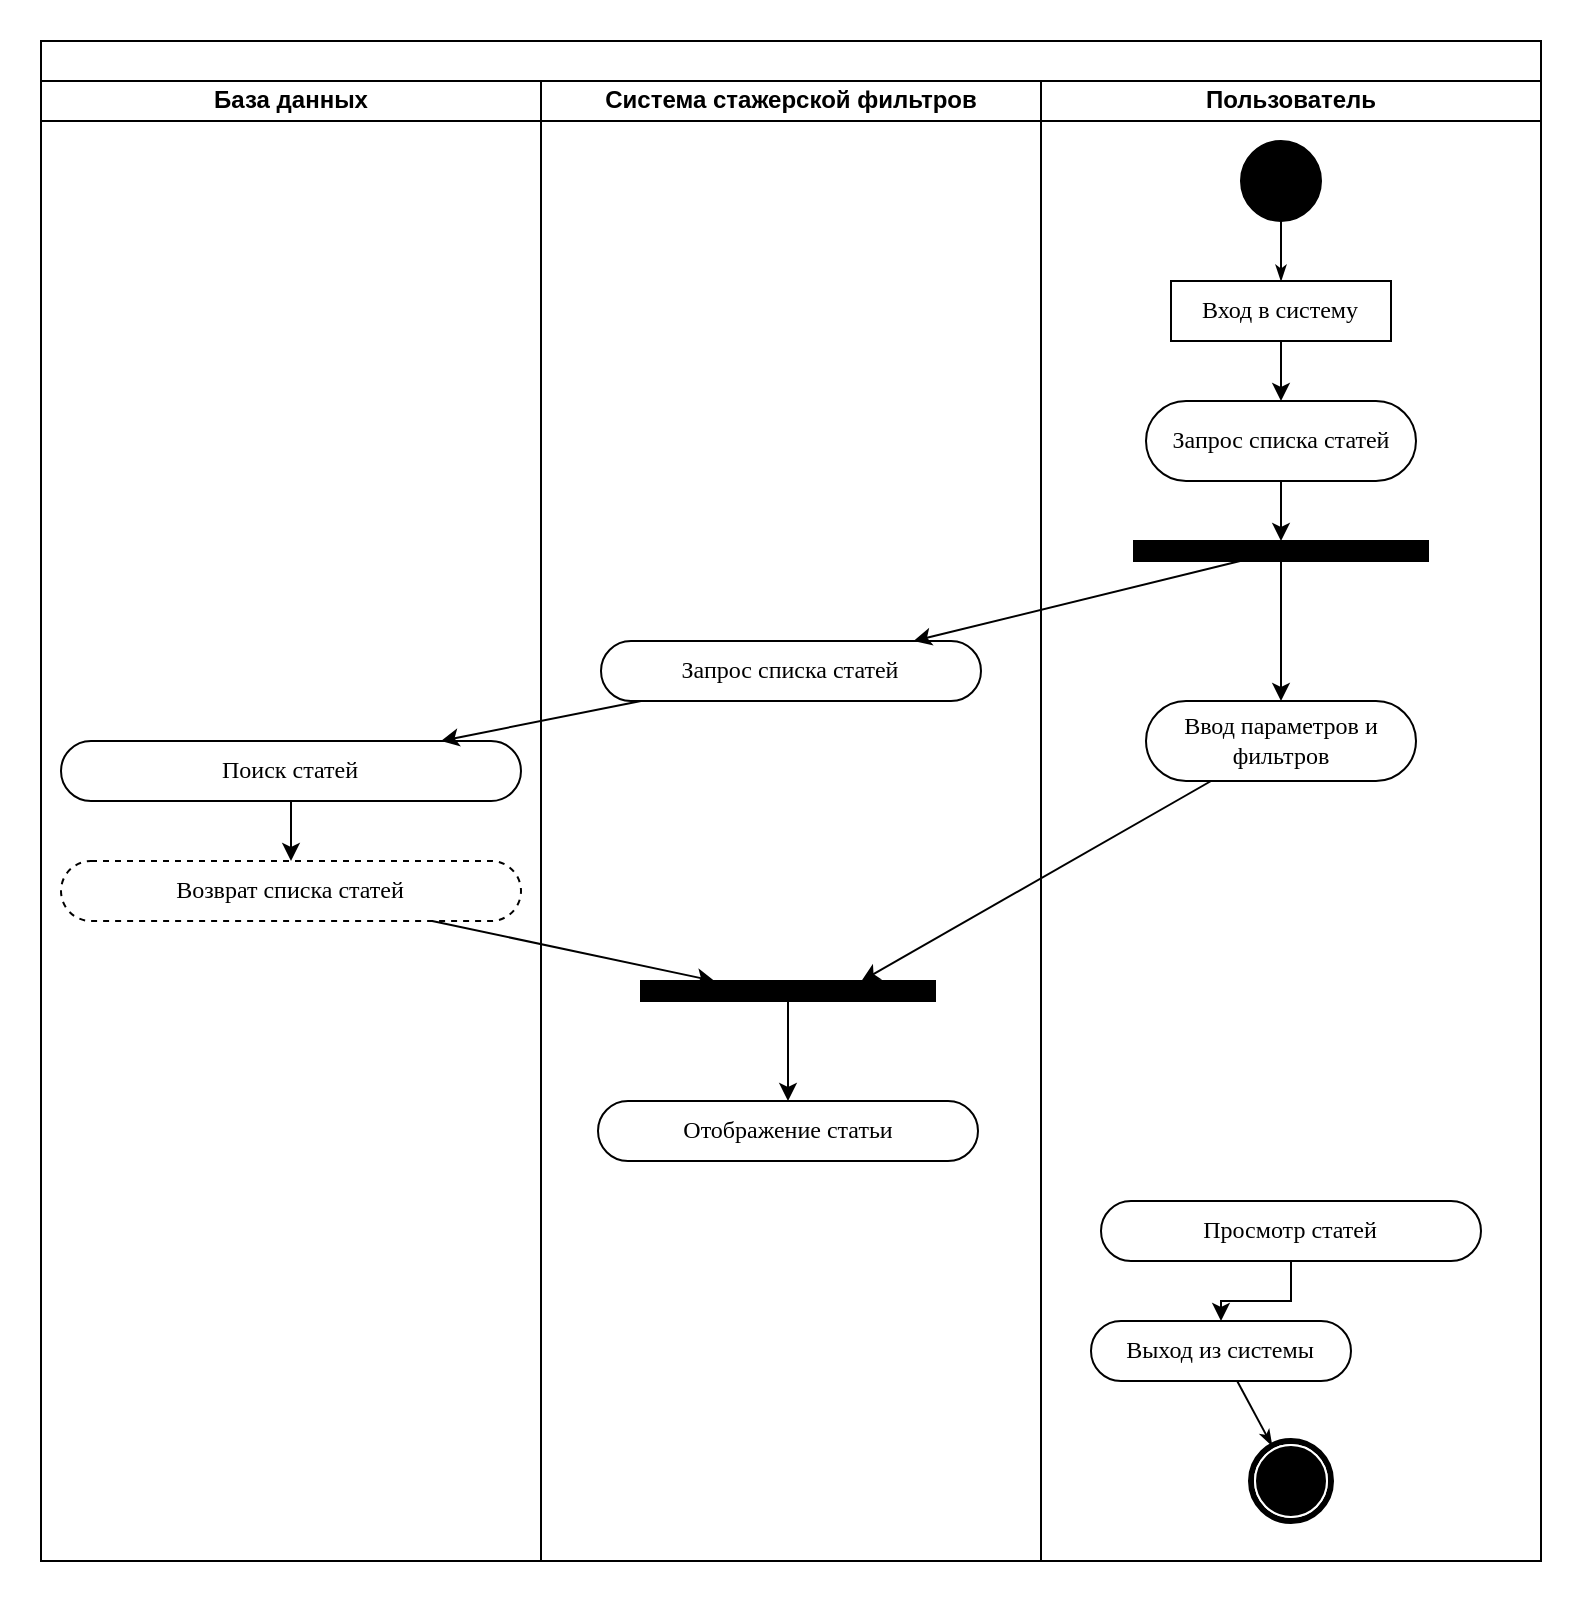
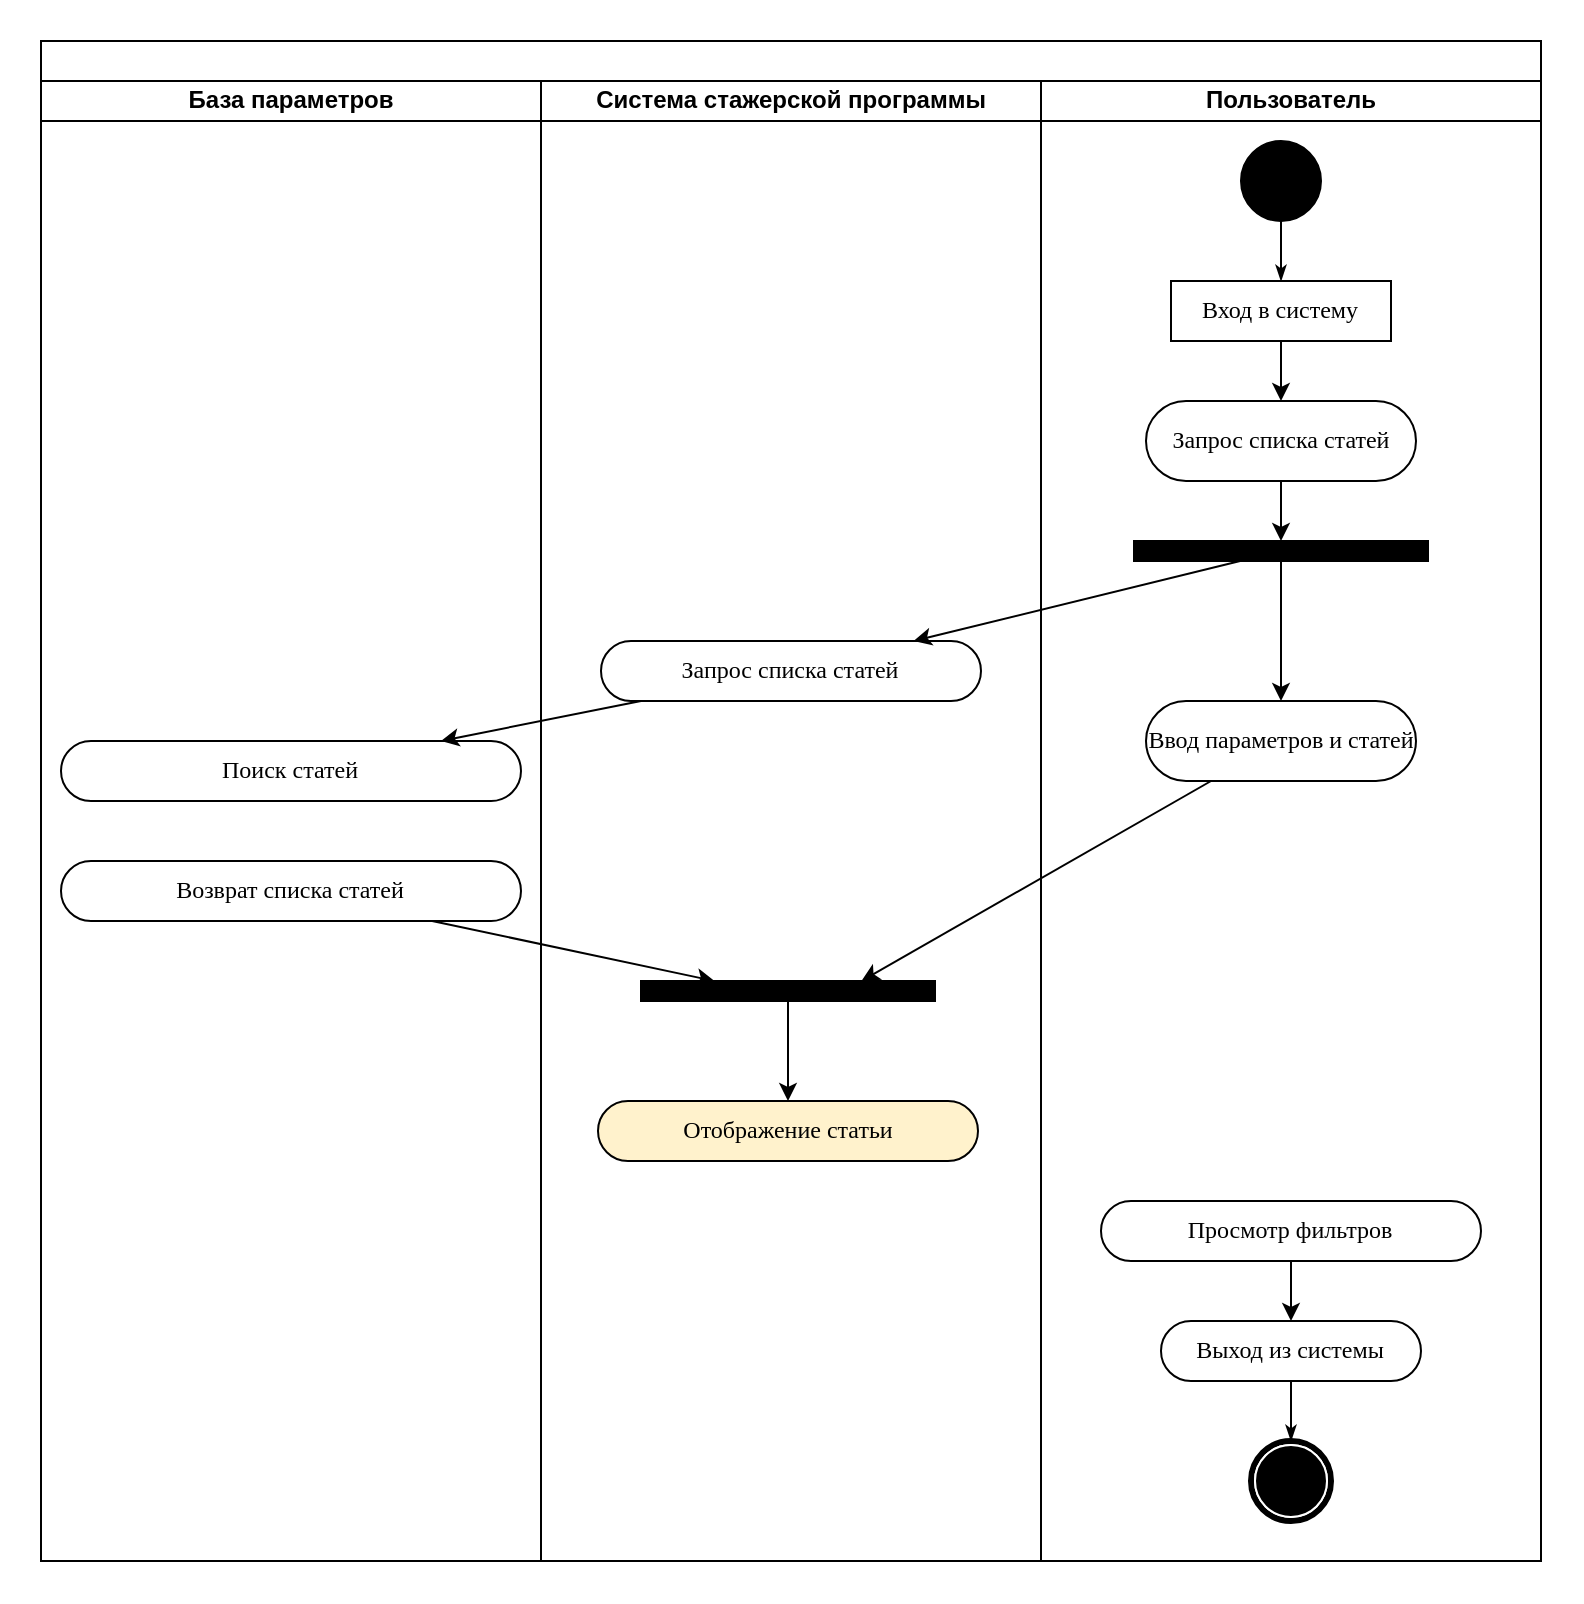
  <mxCell id="0" />
  <mxCell id="1" parent="0" />
  <mxCell id="2" value="" style="swimlane;html=1;childLayout=stackLayout;startSize=20;rounded=0;shadow=0;comic=0;labelBackgroundColor=none;strokeWidth=1;fontFamily=Verdana;fontSize=12;align=center;" parent="1" vertex="1"><mxGeometry x="20" width="750" height="760" as="geometry" y="20"><mxRectangle x="40" y="20" width="70" height="30" as="alternateBounds" /></mxGeometry></mxCell>
- <mxCell id="3" value="База данных" style="swimlane;html=1;startSize=20;" parent="2" vertex="1"><mxGeometry y="20" width="250" height="740" as="geometry"><mxRectangle y="20" width="40" height="970" as="alternateBounds" /></mxGeometry></mxCell>
- <mxCell id="4" style="edgeStyle=orthogonalEdgeStyle;rounded=0;orthogonalLoop=1;jettySize=auto;html=1;" parent="3" source="5" target="6" edge="1"><mxGeometry relative="1" as="geometry" /></mxCell>
+ <mxCell id="3" value="База параметров" style="swimlane;html=1;startSize=20;" parent="2" vertex="1"><mxGeometry y="20" width="250" height="740" as="geometry"><mxRectangle y="20" width="40" height="970" as="alternateBounds" /></mxGeometry></mxCell>
  <mxCell id="5" value="Поиск статей" style="rounded=1;whiteSpace=wrap;html=1;shadow=0;comic=0;labelBackgroundColor=none;strokeWidth=1;fontFamily=Verdana;fontSize=12;align=center;arcSize=50;" parent="3" vertex="1"><mxGeometry x="10" y="330" width="230" height="30" as="geometry" /></mxCell>
- <mxCell id="6" value="Возврат списка статей" style="rounded=1;whiteSpace=wrap;html=1;shadow=0;comic=0;labelBackgroundColor=none;strokeWidth=1;fontFamily=Verdana;fontSize=12;align=center;arcSize=50;dashed=1;" parent="3" vertex="1"><mxGeometry x="10" y="390" width="230" height="30" as="geometry" /></mxCell>
- <mxCell id="7" value="Система стажерской фильтров" style="swimlane;html=1;startSize=20;" parent="2" vertex="1"><mxGeometry x="250" y="20" width="250" height="740" as="geometry" /></mxCell>
+ <mxCell id="6" value="Возврат списка статей" style="rounded=1;whiteSpace=wrap;html=1;shadow=0;comic=0;labelBackgroundColor=none;strokeWidth=1;fontFamily=Verdana;fontSize=12;align=center;arcSize=50;" parent="3" vertex="1"><mxGeometry x="10" y="390" width="230" height="30" as="geometry" /></mxCell>
+ <mxCell id="7" value="Система стажерской программы" style="swimlane;html=1;startSize=20;" parent="2" vertex="1"><mxGeometry x="250" y="20" width="250" height="740" as="geometry" /></mxCell>
  <mxCell id="8" value="Запрос списка статей" style="rounded=1;whiteSpace=wrap;html=1;shadow=0;comic=0;labelBackgroundColor=none;strokeWidth=1;fontFamily=Verdana;fontSize=12;align=center;arcSize=50;" parent="7" vertex="1"><mxGeometry x="30" y="280" width="190" height="30" as="geometry" /></mxCell>
  <mxCell id="9" style="edgeStyle=orthogonalEdgeStyle;rounded=0;orthogonalLoop=1;jettySize=auto;html=1;" parent="7" source="10" target="11" edge="1"><mxGeometry relative="1" as="geometry" /></mxCell>
  <mxCell id="10" value="" style="whiteSpace=wrap;html=1;rounded=0;shadow=0;comic=0;labelBackgroundColor=none;strokeWidth=1;fillColor=#000000;fontFamily=Verdana;fontSize=12;align=center;rotation=0;" parent="7" vertex="1"><mxGeometry x="50" y="450" width="147" height="10" as="geometry" /></mxCell>
- <mxCell id="11" value="Отображение статьи" style="rounded=1;whiteSpace=wrap;html=1;shadow=0;comic=0;labelBackgroundColor=none;strokeWidth=1;fontFamily=Verdana;fontSize=12;align=center;arcSize=50;" parent="7" vertex="1"><mxGeometry x="28.5" y="510" width="190" height="30" as="geometry" /></mxCell>
+ <mxCell id="11" value="Отображение статьи" style="rounded=1;whiteSpace=wrap;html=1;shadow=0;comic=0;labelBackgroundColor=none;strokeWidth=1;fontFamily=Verdana;fontSize=12;align=center;arcSize=50;fillColor=#fff2cc;" parent="7" vertex="1"><mxGeometry x="28.5" y="510" width="190" height="30" as="geometry" /></mxCell>
  <mxCell id="12" value="Пользователь" style="swimlane;html=1;startSize=20;" parent="2" vertex="1"><mxGeometry x="500" y="20" width="250" height="740" as="geometry" /></mxCell>
  <mxCell id="13" style="edgeStyle=orthogonalEdgeStyle;rounded=0;html=1;labelBackgroundColor=none;startArrow=none;startFill=0;startSize=5;endArrow=classicThin;endFill=1;endSize=5;jettySize=auto;orthogonalLoop=1;strokeWidth=1;fontFamily=Verdana;fontSize=12" parent="12" source="14" target="16" edge="1"><mxGeometry relative="1" as="geometry" /></mxCell>
  <mxCell id="14" value="" style="ellipse;whiteSpace=wrap;html=1;rounded=0;shadow=0;comic=0;labelBackgroundColor=none;strokeWidth=1;fillColor=#000000;fontFamily=Verdana;fontSize=12;align=center;" parent="12" vertex="1"><mxGeometry x="100" y="30" width="40" height="40" as="geometry" /></mxCell>
  <mxCell id="15" style="edgeStyle=orthogonalEdgeStyle;rounded=0;orthogonalLoop=1;jettySize=auto;html=1;" parent="12" source="16" target="22" edge="1"><mxGeometry relative="1" as="geometry" /></mxCell>
  <mxCell id="16" value="Вход в систему" style="whiteSpace=wrap;html=1;shadow=0;comic=0;labelBackgroundColor=none;strokeWidth=1;fontFamily=Verdana;fontSize=12;align=center;arcSize=50;rounded=0;" parent="12" vertex="1"><mxGeometry x="65" y="100" width="110" height="30" as="geometry" /></mxCell>
- <mxCell id="17" value="Ввод параметров и фильтров" style="rounded=1;whiteSpace=wrap;html=1;shadow=0;comic=0;labelBackgroundColor=none;strokeWidth=1;fontFamily=Verdana;fontSize=12;align=center;arcSize=50;" parent="12" vertex="1"><mxGeometry x="52.5" y="310" width="135" height="40" as="geometry" /></mxCell>
+ <mxCell id="17" value="Ввод параметров и статей" style="rounded=1;whiteSpace=wrap;html=1;shadow=0;comic=0;labelBackgroundColor=none;strokeWidth=1;fontFamily=Verdana;fontSize=12;align=center;arcSize=50;" parent="12" vertex="1"><mxGeometry x="52.5" y="310" width="135" height="40" as="geometry" /></mxCell>
  <mxCell id="18" style="edgeStyle=none;rounded=0;html=1;labelBackgroundColor=none;startArrow=none;startFill=0;startSize=5;endArrow=classicThin;endFill=1;endSize=5;jettySize=auto;orthogonalLoop=1;strokeWidth=1;fontFamily=Verdana;fontSize=12" parent="12" source="20" target="19" edge="1"><mxGeometry relative="1" as="geometry"><mxPoint x="120" y="840" as="sourcePoint" /></mxGeometry></mxCell>
  <mxCell id="19" value="" style="shape=mxgraph.bpmn.shape;html=1;verticalLabelPosition=bottom;labelBackgroundColor=#ffffff;verticalAlign=top;perimeter=ellipsePerimeter;outline=end;symbol=terminate;rounded=0;shadow=0;comic=0;strokeWidth=1;fontFamily=Verdana;fontSize=12;align=center;" parent="12" vertex="1"><mxGeometry x="105" y="680" width="40" height="40" as="geometry" /></mxCell>
- <mxCell id="20" value="Выход из системы" style="rounded=1;whiteSpace=wrap;html=1;shadow=0;comic=0;labelBackgroundColor=none;strokeWidth=1;fontFamily=Verdana;fontSize=12;align=center;arcSize=50;" parent="12" vertex="1"><mxGeometry x="25" y="620" width="130" height="30" as="geometry" /></mxCell>
+ <mxCell id="20" value="Выход из системы" style="rounded=1;whiteSpace=wrap;html=1;shadow=0;comic=0;labelBackgroundColor=none;strokeWidth=1;fontFamily=Verdana;fontSize=12;align=center;arcSize=50;" parent="12" vertex="1"><mxGeometry x="60" y="620" width="130" height="30" as="geometry" /></mxCell>
  <mxCell id="21" style="edgeStyle=orthogonalEdgeStyle;rounded=0;orthogonalLoop=1;jettySize=auto;html=1;entryX=0.5;entryY=0;entryDx=0;entryDy=0;" parent="12" source="22" target="24" edge="1"><mxGeometry relative="1" as="geometry" /></mxCell>
  <mxCell id="22" value="Запрос списка статей" style="rounded=1;whiteSpace=wrap;html=1;shadow=0;comic=0;labelBackgroundColor=none;strokeWidth=1;fontFamily=Verdana;fontSize=12;align=center;arcSize=50;" parent="12" vertex="1"><mxGeometry x="52.5" y="160" width="135" height="40" as="geometry" /></mxCell>
  <mxCell id="23" style="edgeStyle=orthogonalEdgeStyle;rounded=0;orthogonalLoop=1;jettySize=auto;html=1;" parent="12" source="24" target="17" edge="1"><mxGeometry relative="1" as="geometry" /></mxCell>
  <mxCell id="24" value="" style="whiteSpace=wrap;html=1;rounded=0;shadow=0;comic=0;labelBackgroundColor=none;strokeWidth=1;fillColor=#000000;fontFamily=Verdana;fontSize=12;align=center;rotation=0;" parent="12" vertex="1"><mxGeometry x="46.5" y="230" width="147" height="10" as="geometry" /></mxCell>
- <mxCell id="25" value="Просмотр статей" style="rounded=1;whiteSpace=wrap;html=1;shadow=0;comic=0;labelBackgroundColor=none;strokeWidth=1;fontFamily=Verdana;fontSize=12;align=center;arcSize=50;" parent="12" vertex="1"><mxGeometry x="30" y="560" width="190" height="30" as="geometry" /></mxCell>
+ <mxCell id="25" value="Просмотр фильтров" style="rounded=1;whiteSpace=wrap;html=1;shadow=0;comic=0;labelBackgroundColor=none;strokeWidth=1;fontFamily=Verdana;fontSize=12;align=center;arcSize=50;" parent="12" vertex="1"><mxGeometry x="30" y="560" width="190" height="30" as="geometry" /></mxCell>
  <mxCell id="26" style="edgeStyle=orthogonalEdgeStyle;rounded=0;orthogonalLoop=1;jettySize=auto;html=1;" parent="12" source="25" target="20" edge="1"><mxGeometry relative="1" as="geometry"><mxPoint x="125" y="660" as="sourcePoint" /></mxGeometry></mxCell>
  <mxCell id="27" style="rounded=0;orthogonalLoop=1;jettySize=auto;html=1;" parent="2" source="24" target="8" edge="1"><mxGeometry relative="1" as="geometry" /></mxCell>
  <mxCell id="28" style="rounded=0;orthogonalLoop=1;jettySize=auto;html=1;" parent="2" source="8" target="5" edge="1"><mxGeometry relative="1" as="geometry" /></mxCell>
  <mxCell id="29" style="rounded=0;orthogonalLoop=1;jettySize=auto;html=1;entryX=0.75;entryY=0;entryDx=0;entryDy=0;" parent="2" source="17" target="10" edge="1"><mxGeometry relative="1" as="geometry" /></mxCell>
  <mxCell id="30" style="rounded=0;orthogonalLoop=1;jettySize=auto;html=1;entryX=0.25;entryY=0;entryDx=0;entryDy=0;" parent="2" source="6" target="10" edge="1"><mxGeometry relative="1" as="geometry" /></mxCell>
